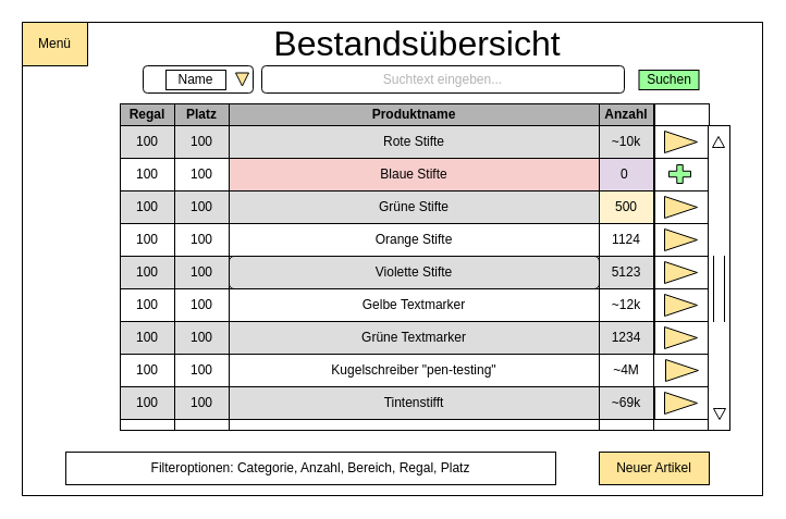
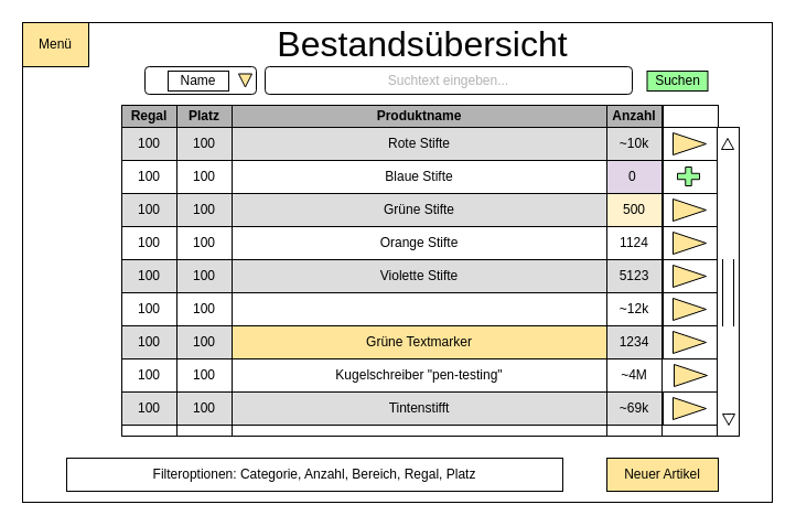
  <mxCell id="0" />
  <mxCell id="1" parent="0" />
  <mxCell id="2" value="" style="rounded=0;whiteSpace=wrap;html=1;" parent="1" vertex="1"><mxGeometry x="20" y="20" width="680" height="435" as="geometry" /></mxCell>
  <mxCell id="3" value="" style="rounded=0;whiteSpace=wrap;html=1;" parent="1" vertex="1"><mxGeometry x="110" y="115" width="540" height="280" as="geometry" /></mxCell>
  <mxCell id="4" value="&lt;font style=&quot;font-size: 32px&quot;&gt;Bestandsübersicht&lt;/font&gt;" style="text;html=1;strokeColor=none;fillColor=none;align=center;verticalAlign=middle;whiteSpace=wrap;rounded=0;" parent="1" vertex="1"><mxGeometry x="233" y="20" width="300" height="40" as="geometry" /></mxCell>
  <mxCell id="5" value="100" style="rounded=0;whiteSpace=wrap;html=1;fillColor=#DDDDDD;" parent="1" vertex="1"><mxGeometry x="160" y="115" width="50" height="30" as="geometry" /></mxCell>
  <mxCell id="6" value="100" style="rounded=0;whiteSpace=wrap;html=1;fillColor=#DDDDDD;" parent="1" vertex="1"><mxGeometry x="110" y="115" width="50" height="30" as="geometry" /></mxCell>
  <mxCell id="7" value="Rote Stifte" style="rounded=0;whiteSpace=wrap;html=1;fillColor=#DDDDDD;" parent="1" vertex="1"><mxGeometry x="210" y="115" width="340" height="30" as="geometry" /></mxCell>
  <mxCell id="8" value="" style="rounded=0;whiteSpace=wrap;html=1;" parent="1" vertex="1"><mxGeometry x="601" y="115" width="50" height="30" as="geometry" /></mxCell>
  <mxCell id="9" value="" style="triangle;whiteSpace=wrap;html=1;strokeColor=#000000;fillColor=#FFE599;" parent="1" vertex="1"><mxGeometry x="610" y="120" width="30" height="20" as="geometry" /></mxCell>
  <mxCell id="10" value="~10k" style="rounded=0;whiteSpace=wrap;html=1;fillColor=#DDDDDD;" parent="1" vertex="1"><mxGeometry x="550" y="115" width="50" height="30" as="geometry" /></mxCell>
  <mxCell id="11" value="Regal" style="rounded=0;whiteSpace=wrap;html=1;fontStyle=1;fillColor=#B3B3B3;" parent="1" vertex="1"><mxGeometry x="110" y="95" width="50" height="20" as="geometry" /></mxCell>
  <mxCell id="12" value="Produktname" style="rounded=0;whiteSpace=wrap;html=1;fontStyle=1;fillColor=#B3B3B3;" parent="1" vertex="1"><mxGeometry x="210" y="95" width="340" height="20" as="geometry" /></mxCell>
  <mxCell id="13" value="Platz" style="rounded=0;whiteSpace=wrap;html=1;fontStyle=1;fillColor=#B3B3B3;" parent="1" vertex="1"><mxGeometry x="160" y="95" width="50" height="20" as="geometry" /></mxCell>
  <mxCell id="14" value="Anzahl" style="rounded=0;whiteSpace=wrap;html=1;fontStyle=1;fillColor=#B3B3B3;" parent="1" vertex="1"><mxGeometry x="550" y="95" width="50" height="20" as="geometry" /></mxCell>
  <mxCell id="15" value="" style="rounded=0;whiteSpace=wrap;html=1;fontStyle=1" parent="1" vertex="1"><mxGeometry x="601" y="95" width="50" height="20" as="geometry" /></mxCell>
  <mxCell id="16" value="100" style="rounded=0;whiteSpace=wrap;html=1;" parent="1" vertex="1"><mxGeometry x="160" y="145" width="50" height="30" as="geometry" /></mxCell>
  <mxCell id="17" value="100" style="rounded=0;whiteSpace=wrap;html=1;" parent="1" vertex="1"><mxGeometry x="110" y="145" width="50" height="30" as="geometry" /></mxCell>
- <mxCell id="18" value="Blaue Stifte" style="rounded=0;whiteSpace=wrap;html=1;fillColor=#f8cecc;" parent="1" vertex="1"><mxGeometry x="210" y="145" width="340" height="30" as="geometry" /></mxCell>
+ <mxCell id="18" value="Blaue Stifte" style="rounded=0;whiteSpace=wrap;html=1;" parent="1" vertex="1"><mxGeometry x="210" y="145" width="340" height="30" as="geometry" /></mxCell>
  <mxCell id="19" value="" style="rounded=0;whiteSpace=wrap;html=1;" parent="1" vertex="1"><mxGeometry x="601" y="145" width="50" height="30" as="geometry" /></mxCell>
  <mxCell id="20" value="0&amp;nbsp;" style="rounded=0;whiteSpace=wrap;html=1;fillColor=#e1d5e7;" parent="1" vertex="1"><mxGeometry x="550" y="145" width="50" height="30" as="geometry" /></mxCell>
  <mxCell id="21" value="100" style="rounded=0;whiteSpace=wrap;html=1;fillColor=#DDDDDD;" parent="1" vertex="1"><mxGeometry x="160" y="175" width="50" height="30" as="geometry" /></mxCell>
  <mxCell id="22" value="100" style="rounded=0;whiteSpace=wrap;html=1;fillColor=#DDDDDD;" parent="1" vertex="1"><mxGeometry x="110" y="175" width="50" height="30" as="geometry" /></mxCell>
  <mxCell id="23" value="Grüne Stifte" style="rounded=0;whiteSpace=wrap;html=1;fillColor=#DDDDDD;" parent="1" vertex="1"><mxGeometry x="210" y="175" width="340" height="30" as="geometry" /></mxCell>
  <mxCell id="24" value="" style="rounded=0;whiteSpace=wrap;html=1;" parent="1" vertex="1"><mxGeometry x="601" y="175" width="50" height="30" as="geometry" /></mxCell>
  <mxCell id="25" value="" style="triangle;whiteSpace=wrap;html=1;strokeColor=#000000;fillColor=#FFE599;" parent="1" vertex="1"><mxGeometry x="610" y="180" width="30" height="20" as="geometry" /></mxCell>
  <mxCell id="26" value="500" style="rounded=0;whiteSpace=wrap;html=1;fillColor=#fff2cc;" parent="1" vertex="1"><mxGeometry x="550" y="175" width="50" height="30" as="geometry" /></mxCell>
  <mxCell id="27" value="100" style="rounded=0;whiteSpace=wrap;html=1;" parent="1" vertex="1"><mxGeometry x="160" y="205" width="50" height="30" as="geometry" /></mxCell>
  <mxCell id="28" value="100" style="rounded=0;whiteSpace=wrap;html=1;" parent="1" vertex="1"><mxGeometry x="110" y="205" width="50" height="30" as="geometry" /></mxCell>
  <mxCell id="29" value="Orange Stifte" style="rounded=0;whiteSpace=wrap;html=1;" parent="1" vertex="1"><mxGeometry x="210" y="205" width="340" height="30" as="geometry" /></mxCell>
  <mxCell id="30" value="" style="rounded=0;whiteSpace=wrap;html=1;" parent="1" vertex="1"><mxGeometry x="601" y="205" width="50" height="30" as="geometry" /></mxCell>
  <mxCell id="31" value="" style="triangle;whiteSpace=wrap;html=1;strokeColor=#000000;fillColor=#FFE599;" parent="1" vertex="1"><mxGeometry x="610" y="210" width="30" height="20" as="geometry" /></mxCell>
  <mxCell id="32" value="1124" style="rounded=0;whiteSpace=wrap;html=1;" parent="1" vertex="1"><mxGeometry x="550" y="205" width="50" height="30" as="geometry" /></mxCell>
  <mxCell id="33" value="100" style="rounded=0;whiteSpace=wrap;html=1;fillColor=#DDDDDD;" parent="1" vertex="1"><mxGeometry x="160" y="235" width="50" height="30" as="geometry" /></mxCell>
  <mxCell id="34" value="100" style="rounded=0;whiteSpace=wrap;html=1;fillColor=#DDDDDD;" parent="1" vertex="1"><mxGeometry x="110" y="235" width="50" height="30" as="geometry" /></mxCell>
- <mxCell id="35" value="Violette Stifte" style="whiteSpace=wrap;html=1;fillColor=#DDDDDD;rounded=1;" parent="1" vertex="1"><mxGeometry x="210" y="235" width="340" height="30" as="geometry" /></mxCell>
+ <mxCell id="35" value="Violette Stifte" style="rounded=0;whiteSpace=wrap;html=1;fillColor=#DDDDDD;" parent="1" vertex="1"><mxGeometry x="210" y="235" width="340" height="30" as="geometry" /></mxCell>
  <mxCell id="36" value="" style="rounded=0;whiteSpace=wrap;html=1;" parent="1" vertex="1"><mxGeometry x="601" y="235" width="50" height="30" as="geometry" /></mxCell>
  <mxCell id="37" value="" style="triangle;whiteSpace=wrap;html=1;strokeColor=#000000;fillColor=#FFE599;" parent="1" vertex="1"><mxGeometry x="610" y="240" width="30" height="20" as="geometry" /></mxCell>
  <mxCell id="38" value="5123" style="rounded=0;whiteSpace=wrap;html=1;fillColor=#DDDDDD;" parent="1" vertex="1"><mxGeometry x="550" y="235" width="50" height="30" as="geometry" /></mxCell>
  <mxCell id="39" value="100" style="rounded=0;whiteSpace=wrap;html=1;" parent="1" vertex="1"><mxGeometry x="160" y="265" width="50" height="30" as="geometry" /></mxCell>
  <mxCell id="40" value="100" style="rounded=0;whiteSpace=wrap;html=1;" parent="1" vertex="1"><mxGeometry x="110" y="265" width="50" height="30" as="geometry" /></mxCell>
- <mxCell id="41" value="Gelbe Textmarker" style="rounded=0;whiteSpace=wrap;html=1;" parent="1" vertex="1"><mxGeometry x="210" y="265" width="340" height="30" as="geometry" /></mxCell>
  <mxCell id="42" value="" style="rounded=0;whiteSpace=wrap;html=1;" parent="1" vertex="1"><mxGeometry x="601" y="265" width="50" height="30" as="geometry" /></mxCell>
  <mxCell id="43" value="" style="triangle;whiteSpace=wrap;html=1;strokeColor=#000000;fillColor=#FFE599;" parent="1" vertex="1"><mxGeometry x="610" y="270" width="30" height="20" as="geometry" /></mxCell>
  <mxCell id="44" value="~12k" style="rounded=0;whiteSpace=wrap;html=1;" parent="1" vertex="1"><mxGeometry x="550" y="265" width="50" height="30" as="geometry" /></mxCell>
  <mxCell id="45" value="100" style="rounded=0;whiteSpace=wrap;html=1;fillColor=#DDDDDD;" parent="1" vertex="1"><mxGeometry x="160" y="295" width="50" height="30" as="geometry" /></mxCell>
  <mxCell id="46" value="100" style="rounded=0;whiteSpace=wrap;html=1;fillColor=#DDDDDD;" parent="1" vertex="1"><mxGeometry x="110" y="295" width="50" height="30" as="geometry" /></mxCell>
- <mxCell id="47" value="Grüne Textmarker" style="rounded=0;whiteSpace=wrap;html=1;fillColor=#DDDDDD;" parent="1" vertex="1"><mxGeometry x="210" y="295" width="340" height="30" as="geometry" /></mxCell>
+ <mxCell id="47" value="Grüne Textmarker" style="rounded=0;whiteSpace=wrap;html=1;fillColor=#ffe599;" parent="1" vertex="1"><mxGeometry x="210" y="295" width="340" height="30" as="geometry" /></mxCell>
  <mxCell id="48" value="" style="rounded=0;whiteSpace=wrap;html=1;" parent="1" vertex="1"><mxGeometry x="601" y="295" width="50" height="30" as="geometry" /></mxCell>
  <mxCell id="49" value="" style="triangle;whiteSpace=wrap;html=1;strokeColor=#000000;fillColor=#FFE599;" parent="1" vertex="1"><mxGeometry x="610" y="300" width="30" height="20" as="geometry" /></mxCell>
  <mxCell id="50" value="1234" style="rounded=0;whiteSpace=wrap;html=1;fillColor=#DDDDDD;" parent="1" vertex="1"><mxGeometry x="550" y="295" width="50" height="30" as="geometry" /></mxCell>
  <mxCell id="51" value="100" style="rounded=0;whiteSpace=wrap;html=1;" parent="1" vertex="1"><mxGeometry x="160" y="325" width="50" height="30" as="geometry" /></mxCell>
  <mxCell id="52" value="100" style="rounded=0;whiteSpace=wrap;html=1;" parent="1" vertex="1"><mxGeometry x="110" y="325" width="50" height="30" as="geometry" /></mxCell>
  <mxCell id="53" value="Kugelschreiber &quot;pen-testing&quot;" style="rounded=0;whiteSpace=wrap;html=1;" parent="1" vertex="1"><mxGeometry x="210" y="325" width="340" height="30" as="geometry" /></mxCell>
  <mxCell id="54" value="" style="rounded=0;whiteSpace=wrap;html=1;" parent="1" vertex="1"><mxGeometry x="600" y="325" width="50" height="30" as="geometry" /></mxCell>
  <mxCell id="55" value="" style="triangle;whiteSpace=wrap;html=1;strokeColor=#000000;fillColor=#FFE599;" parent="1" vertex="1"><mxGeometry x="611" y="330" width="30" height="20" as="geometry" /></mxCell>
  <mxCell id="56" value="~4M" style="rounded=0;whiteSpace=wrap;html=1;" parent="1" vertex="1"><mxGeometry x="550" y="325" width="50" height="30" as="geometry" /></mxCell>
  <mxCell id="57" value="100" style="rounded=0;whiteSpace=wrap;html=1;fillColor=#DDDDDD;" parent="1" vertex="1"><mxGeometry x="160" y="355" width="50" height="30" as="geometry" /></mxCell>
  <mxCell id="58" value="100" style="rounded=0;whiteSpace=wrap;html=1;fillColor=#DDDDDD;" parent="1" vertex="1"><mxGeometry x="110" y="355" width="50" height="30" as="geometry" /></mxCell>
  <mxCell id="59" value="Tintenstifft" style="rounded=0;whiteSpace=wrap;html=1;fillColor=#DDDDDD;" parent="1" vertex="1"><mxGeometry x="210" y="355" width="340" height="30" as="geometry" /></mxCell>
  <mxCell id="60" value="" style="rounded=0;whiteSpace=wrap;html=1;" parent="1" vertex="1"><mxGeometry x="601" y="355" width="50" height="30" as="geometry" /></mxCell>
  <mxCell id="61" value="" style="triangle;whiteSpace=wrap;html=1;strokeColor=#000000;fillColor=#FFE599;" parent="1" vertex="1"><mxGeometry x="610" y="360" width="30" height="20" as="geometry" /></mxCell>
  <mxCell id="62" value="~69k" style="rounded=0;whiteSpace=wrap;html=1;fillColor=#DDDDDD;" parent="1" vertex="1"><mxGeometry x="550" y="355" width="50" height="30" as="geometry" /></mxCell>
  <mxCell id="63" value="" style="rounded=0;whiteSpace=wrap;html=1;" parent="1" vertex="1"><mxGeometry x="110" y="385" width="50" height="10" as="geometry" /></mxCell>
  <mxCell id="64" value="" style="rounded=0;whiteSpace=wrap;html=1;" parent="1" vertex="1"><mxGeometry x="160" y="385" width="50" height="10" as="geometry" /></mxCell>
  <mxCell id="65" value="" style="rounded=0;whiteSpace=wrap;html=1;" parent="1" vertex="1"><mxGeometry x="210" y="385" width="340" height="10" as="geometry" /></mxCell>
  <mxCell id="66" value="" style="rounded=0;whiteSpace=wrap;html=1;" parent="1" vertex="1"><mxGeometry x="550" y="385" width="50" height="10" as="geometry" /></mxCell>
  <mxCell id="67" value="" style="rounded=0;whiteSpace=wrap;html=1;" parent="1" vertex="1"><mxGeometry x="600" y="385" width="50" height="10" as="geometry" /></mxCell>
  <mxCell id="68" value="" style="shape=cross;whiteSpace=wrap;html=1;size=0.32;fillColor=#99FF99;" parent="1" vertex="1"><mxGeometry x="614" y="151" width="20" height="17" as="geometry" /></mxCell>
  <mxCell id="69" value="&lt;font color=&quot;#b3b3b3&quot;&gt;Suchtext eingeben...&lt;/font&gt;" style="rounded=1;whiteSpace=wrap;html=1;" parent="1" vertex="1"><mxGeometry x="240" y="60" width="333" height="25" as="geometry" /></mxCell>
  <mxCell id="70" value="Neuer Artikel" style="rounded=0;whiteSpace=wrap;html=1;fillColor=#FFE599;" parent="1" vertex="1"><mxGeometry x="550" y="415" width="101" height="30" as="geometry" /></mxCell>
  <mxCell id="71" value="Filteroptionen: Categorie, Anzahl, Bereich, Regal, Platz" style="rounded=0;whiteSpace=wrap;html=1;" parent="1" vertex="1"><mxGeometry x="60" y="415" width="450" height="30" as="geometry" /></mxCell>
  <mxCell id="72" value="Menü" style="rounded=0;whiteSpace=wrap;html=1;fillColor=#FFE599;" parent="1" vertex="1"><mxGeometry x="20" y="20" width="60" height="40" as="geometry" /></mxCell>
  <mxCell id="73" value="" style="rounded=0;whiteSpace=wrap;html=1;" parent="1" vertex="1"><mxGeometry x="650" y="115" width="20" height="280" as="geometry" /></mxCell>
  <mxCell id="74" value="" style="shape=partialRectangle;whiteSpace=wrap;html=1;top=0;bottom=0;fillColor=none;" parent="1" vertex="1"><mxGeometry x="655" y="235" width="10" height="60" as="geometry" /></mxCell>
  <mxCell id="75" value="" style="html=1;shadow=0;dashed=0;align=center;verticalAlign=middle;shape=mxgraph.arrows2.arrow;dy=0.6;dx=40;direction=south;notch=0;" parent="1" vertex="1"><mxGeometry x="655" y="375" width="11" height="10" as="geometry" /></mxCell>
  <mxCell id="76" value="" style="html=1;shadow=0;dashed=0;align=center;verticalAlign=middle;shape=mxgraph.arrows2.arrow;dy=0.6;dx=40;direction=north;notch=0;" parent="1" vertex="1"><mxGeometry x="654" y="125" width="11" height="10" as="geometry" /></mxCell>
  <mxCell id="77" value="" style="rounded=1;whiteSpace=wrap;html=1;" parent="1" vertex="1"><mxGeometry x="131" y="60" width="101" height="25" as="geometry" /></mxCell>
  <mxCell id="78" value="" style="triangle;whiteSpace=wrap;html=1;rotation=90;fillColor=#FFE599;" parent="1" vertex="1"><mxGeometry x="216" y="66.5" width="12" height="12" as="geometry" /></mxCell>
  <mxCell id="79" value="&lt;span style=&quot;white-space: normal&quot;&gt;Name&lt;/span&gt;" style="rounded=0;whiteSpace=wrap;html=1;" parent="1" vertex="1"><mxGeometry x="152" y="64" width="55" height="18" as="geometry" /></mxCell>
  <mxCell id="80" value="&lt;span style=&quot;white-space: normal&quot;&gt;Suchen&lt;/span&gt;" style="rounded=0;whiteSpace=wrap;html=1;fillColor=#99FF99;" parent="1" vertex="1"><mxGeometry x="586.5" y="64" width="55" height="18" as="geometry" /></mxCell>
